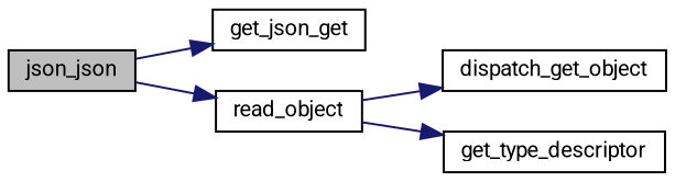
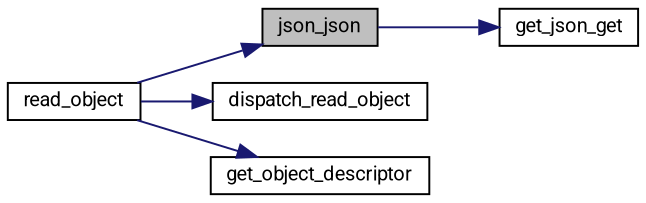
  digraph {
    fontname=Roboto
    rankdir=LR
    node [color=black fillcolor=white fontname=Roboto fontsize=10 shape=record style=filled]
    edge [color=midnightblue fontname=Roboto fontsize=10 labelfontname=Helvetica labelfontsize=10 style=solid]
    n1 [fillcolor=grey75 fontcolor=black height=0.2 label=json_json width=0.4]
    n2 [height=0.2 label=get_json_get width=0.4]
    n3 [height=0.2 label=read_object width=0.4]
-   n4 [height=0.2 label=dispatch_get_object width=0.4]
-   n5 [height=0.2 label=get_type_descriptor width=0.4]
+   n4 [height=0.2 label=dispatch_read_object width=0.4]
+   n5 [height=0.2 label=get_object_descriptor width=0.4]
    n1 -> n2
-   n1 -> n3
+   n3 -> n1
    n3 -> n4
    n3 -> n5
  }
